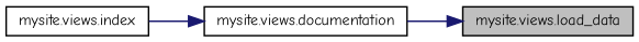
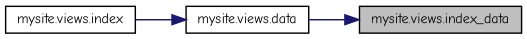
  digraph {
    fontname="Comic Neue"
    rankdir=RL
    node [color=black fillcolor=white fontname="Comic Neue" fontsize=10 shape=record style=filled]
    edge [color=midnightblue dir=back fontname="Comic Neue" fontsize=10 labelfontname=Helvetica labelfontsize=10 style=solid]
-   n1 [fillcolor=grey75 fontcolor=black height=0.2 label="mysite.views.load_data" width=0.4]
-   n2 [height=0.2 label="mysite.views.documentation" width=0.4]
+   n1 [fillcolor=grey75 fontcolor=black height=0.2 label="mysite.views.index_data" width=0.4]
+   n2 [height=0.2 label="mysite.views.data" width=0.4]
    n3 [height=0.2 label="mysite.views.index" width=0.4]
    n1 -> n2
    n2 -> n3
  }
